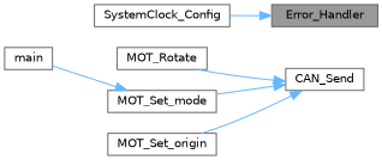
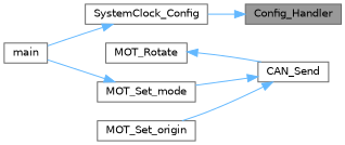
  digraph {
    fontname="DejaVu Sans"
    rankdir=RL
    node [color=grey40 fillcolor=white fontname="DejaVu Sans" fontsize=10 shape=box style=filled]
    edge [color=steelblue1 dir=back fontname="DejaVu Sans" fontsize=10 labelfontname=Helvetica labelfontsize=10 style=solid]
-   n1 [color=gray40 fillcolor=grey60 fontcolor=black height=0.2 label=Error_Handler width=0.4]
+   n1 [color=gray40 fillcolor=grey60 fontcolor=black height=0.2 label=Config_Handler width=0.4]
    n2 [height=0.2 label=SystemClock_Config width=0.4]
    n3 [height=0.2 label=CAN_Send width=0.4]
    n4 [height=0.2 label=MOT_Rotate width=0.4]
    n5 [height=0.2 label=MOT_Set_mode width=0.4]
    n6 [height=0.2 label=MOT_Set_origin width=0.4]
    n7 [height=0.2 label=main width=0.4]
    n1 -> n2
-   n3 -> n4
+   n2 -> n7
+   n4 -> n3
    n3 -> n5
    n3 -> n6
    n5 -> n7
  }
